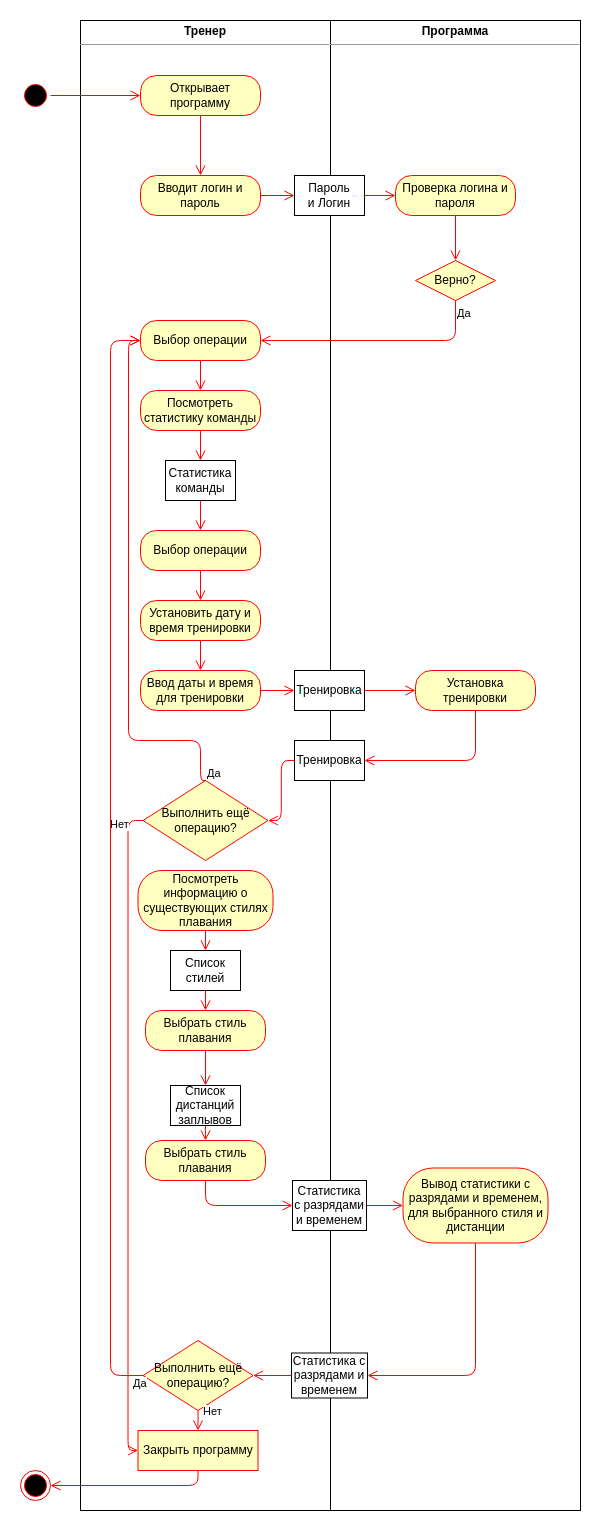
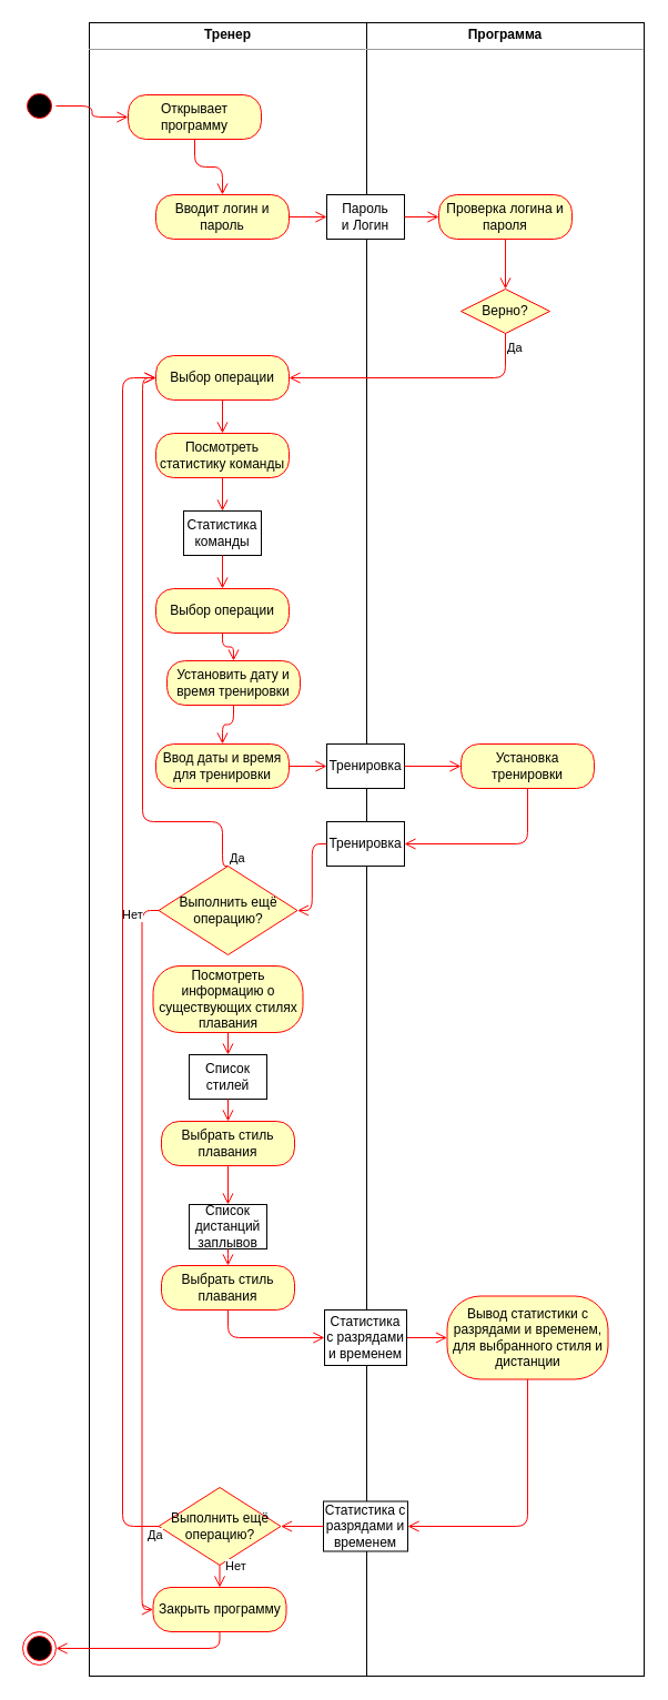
  <mxCell id="0" />
  <mxCell id="1" parent="0" />
  <mxCell id="2" value="&lt;p style=&quot;margin: 0px ; margin-top: 4px ; text-align: center&quot;&gt;&lt;b&gt;Тренер&lt;/b&gt;&lt;/p&gt;&lt;hr size=&quot;1&quot;&gt;&lt;div style=&quot;height: 2px&quot;&gt;&lt;/div&gt;" style="verticalAlign=top;align=left;overflow=fill;fontSize=12;fontFamily=Helvetica;html=1;" parent="1" vertex="1"><mxGeometry x="80" y="20" width="250" height="1490" as="geometry" /></mxCell>
  <mxCell id="3" value="&lt;p style=&quot;margin: 0px ; margin-top: 4px ; text-align: center&quot;&gt;&lt;b&gt;Программа&lt;/b&gt;&lt;/p&gt;&lt;hr size=&quot;1&quot;&gt;&lt;div style=&quot;height: 2px&quot;&gt;&lt;/div&gt;" style="verticalAlign=top;align=left;overflow=fill;fontSize=12;fontFamily=Helvetica;html=1;" parent="1" vertex="1"><mxGeometry x="330" y="20" width="250" height="1490" as="geometry" /></mxCell>
  <mxCell id="4" value="" style="ellipse;html=1;shape=startState;fillColor=#000000;strokeColor=#ff0000;" parent="1" vertex="1"><mxGeometry x="20" y="80" width="30" height="30" as="geometry" /></mxCell>
  <mxCell id="5" value="" style="edgeStyle=orthogonalEdgeStyle;html=1;verticalAlign=bottom;endArrow=open;endSize=8;strokeColor=#ff0000;" parent="1" source="4" target="6" edge="1"><mxGeometry relative="1" as="geometry"><mxPoint x="35" y="160" as="targetPoint" /></mxGeometry></mxCell>
- <mxCell id="6" value="Открывает программу" style="rounded=1;whiteSpace=wrap;html=1;arcSize=40;fontColor=#000000;fillColor=#ffffc0;strokeColor=#ff0000;" parent="1" vertex="1"><mxGeometry x="140" y="75" width="120" height="40" as="geometry" /></mxCell>
+ <mxCell id="6" value="Открывает программу" style="rounded=1;whiteSpace=wrap;html=1;arcSize=40;fontColor=#000000;fillColor=#ffffc0;strokeColor=#ff0000;" parent="1" vertex="1"><mxGeometry x="115" y="85" width="120" height="40" as="geometry" /></mxCell>
  <mxCell id="7" value="" style="edgeStyle=orthogonalEdgeStyle;html=1;verticalAlign=bottom;endArrow=open;endSize=8;strokeColor=#ff0000;entryX=0.5;entryY=0;entryDx=0;entryDy=0;" parent="1" source="6" target="8" edge="1"><mxGeometry relative="1" as="geometry"><mxPoint x="190" y="175" as="targetPoint" /></mxGeometry></mxCell>
  <mxCell id="8" value="Вводит логин и пароль" style="rounded=1;whiteSpace=wrap;html=1;arcSize=40;fontColor=#000000;fillColor=#ffffc0;strokeColor=#ff0000;" parent="1" vertex="1"><mxGeometry x="140" y="175" width="120" height="40" as="geometry" /></mxCell>
  <mxCell id="9" value="" style="edgeStyle=orthogonalEdgeStyle;html=1;verticalAlign=bottom;endArrow=open;endSize=8;strokeColor=#ff0000;entryX=0;entryY=0.5;entryDx=0;entryDy=0;" parent="1" source="8" target="34" edge="1"><mxGeometry relative="1" as="geometry"><mxPoint x="190" y="275" as="targetPoint" /></mxGeometry></mxCell>
  <mxCell id="10" value="Верно?" style="rhombus;whiteSpace=wrap;html=1;fillColor=#ffffc0;strokeColor=#ff0000;" parent="1" vertex="1"><mxGeometry x="415" y="260" width="80" height="40" as="geometry" /></mxCell>
  <mxCell id="11" value="Да" style="edgeStyle=orthogonalEdgeStyle;html=1;align=left;verticalAlign=top;endArrow=open;endSize=8;strokeColor=#ff0000;entryX=1;entryY=0.5;entryDx=0;entryDy=0;exitX=0.5;exitY=1;exitDx=0;exitDy=0;" parent="1" source="10" target="14" edge="1"><mxGeometry x="-1" relative="1" as="geometry"><mxPoint x="440" y="360" as="targetPoint" /></mxGeometry></mxCell>
  <mxCell id="12" value="Проверка логина и пароля" style="rounded=1;whiteSpace=wrap;html=1;arcSize=40;fontColor=#000000;fillColor=#ffffc0;strokeColor=#ff0000;" parent="1" vertex="1"><mxGeometry x="395" y="175" width="120" height="40" as="geometry" /></mxCell>
  <mxCell id="13" value="" style="edgeStyle=orthogonalEdgeStyle;html=1;verticalAlign=bottom;endArrow=open;endSize=8;strokeColor=#ff0000;exitX=0.5;exitY=1;exitDx=0;exitDy=0;" parent="1" source="12" target="10" edge="1"><mxGeometry relative="1" as="geometry"><mxPoint x="527.5" y="240" as="targetPoint" /><mxPoint x="382.5" y="240" as="sourcePoint" /></mxGeometry></mxCell>
  <mxCell id="14" value="Выбор операции" style="rounded=1;whiteSpace=wrap;html=1;arcSize=40;fontColor=#000000;fillColor=#ffffc0;strokeColor=#ff0000;" parent="1" vertex="1"><mxGeometry x="140" y="320" width="120" height="40" as="geometry" /></mxCell>
  <mxCell id="15" value="Посмотреть статистику команды" style="rounded=1;whiteSpace=wrap;html=1;arcSize=40;fontColor=#000000;fillColor=#ffffc0;strokeColor=#ff0000;" parent="1" vertex="1"><mxGeometry x="140" y="390" width="120" height="40" as="geometry" /></mxCell>
  <mxCell id="16" value="" style="edgeStyle=orthogonalEdgeStyle;html=1;verticalAlign=bottom;endArrow=open;endSize=8;strokeColor=#ff0000;" parent="1" source="14" target="15" edge="1"><mxGeometry relative="1" as="geometry"><mxPoint x="405" y="205" as="targetPoint" /><mxPoint x="260" y="205" as="sourcePoint" /></mxGeometry></mxCell>
- <mxCell id="17" value="Установить дату и время тренировки" style="rounded=1;whiteSpace=wrap;html=1;arcSize=40;fontColor=#000000;fillColor=#ffffc0;strokeColor=#ff0000;" parent="1" vertex="1"><mxGeometry x="140" y="600" width="120" height="40" as="geometry" /></mxCell>
+ <mxCell id="17" value="Установить дату и время тренировки" style="rounded=1;whiteSpace=wrap;html=1;arcSize=40;fontColor=#000000;fillColor=#ffffc0;strokeColor=#ff0000;" parent="1" vertex="1"><mxGeometry x="150" y="595" width="120" height="40" as="geometry" /></mxCell>
  <mxCell id="18" value="" style="edgeStyle=orthogonalEdgeStyle;html=1;verticalAlign=bottom;endArrow=open;endSize=8;strokeColor=#ff0000;exitX=0.5;exitY=1;exitDx=0;exitDy=0;" parent="1" source="15" target="36" edge="1"><mxGeometry relative="1" as="geometry"><mxPoint x="325" y="480" as="targetPoint" /><mxPoint x="180" y="480" as="sourcePoint" /></mxGeometry></mxCell>
  <mxCell id="19" value="Ввод даты и время для тренировки" style="rounded=1;whiteSpace=wrap;html=1;arcSize=40;fontColor=#000000;fillColor=#ffffc0;strokeColor=#ff0000;" parent="1" vertex="1"><mxGeometry x="140" y="670" width="120" height="40" as="geometry" /></mxCell>
  <mxCell id="20" value="Тренировка" style="rounded=0;whiteSpace=wrap;html=1;" parent="1" vertex="1"><mxGeometry x="294" y="670" width="70" height="40" as="geometry" /></mxCell>
  <mxCell id="21" value="" style="edgeStyle=orthogonalEdgeStyle;html=1;verticalAlign=bottom;endArrow=open;endSize=8;strokeColor=#ff0000;exitX=1;exitY=0.5;exitDx=0;exitDy=0;entryX=0;entryY=0.5;entryDx=0;entryDy=0;" parent="1" source="19" target="20" edge="1"><mxGeometry relative="1" as="geometry"><mxPoint x="200" y="520" as="targetPoint" /><mxPoint x="200" y="460" as="sourcePoint" /></mxGeometry></mxCell>
  <mxCell id="22" value="Установка тренировки" style="rounded=1;whiteSpace=wrap;html=1;arcSize=40;fontColor=#000000;fillColor=#ffffc0;strokeColor=#ff0000;" parent="1" vertex="1"><mxGeometry x="415" y="670" width="120" height="40" as="geometry" /></mxCell>
  <mxCell id="23" value="" style="edgeStyle=orthogonalEdgeStyle;html=1;verticalAlign=bottom;endArrow=open;endSize=8;strokeColor=#ff0000;exitX=1;exitY=0.5;exitDx=0;exitDy=0;" parent="1" source="20" target="22" edge="1"><mxGeometry relative="1" as="geometry"><mxPoint x="304" y="620" as="targetPoint" /><mxPoint x="360" y="610" as="sourcePoint" /></mxGeometry></mxCell>
  <mxCell id="24" value="" style="edgeStyle=orthogonalEdgeStyle;html=1;verticalAlign=bottom;endArrow=open;endSize=8;strokeColor=#ff0000;exitX=0.5;exitY=1;exitDx=0;exitDy=0;" parent="1" source="17" target="19" edge="1"><mxGeometry relative="1" as="geometry"><mxPoint x="314" y="630" as="targetPoint" /><mxPoint x="270" y="630" as="sourcePoint" /></mxGeometry></mxCell>
  <mxCell id="25" value="Тренировка" style="rounded=0;whiteSpace=wrap;html=1;" parent="1" vertex="1"><mxGeometry x="294" y="740" width="70" height="40" as="geometry" /></mxCell>
  <mxCell id="26" value="" style="edgeStyle=orthogonalEdgeStyle;html=1;verticalAlign=bottom;endArrow=open;endSize=8;strokeColor=#ff0000;exitX=0.5;exitY=1;exitDx=0;exitDy=0;entryX=1;entryY=0.5;entryDx=0;entryDy=0;" parent="1" source="22" target="25" edge="1"><mxGeometry relative="1" as="geometry"><mxPoint x="420" y="620" as="targetPoint" /><mxPoint x="370" y="620" as="sourcePoint" /></mxGeometry></mxCell>
  <mxCell id="27" value="" style="edgeStyle=orthogonalEdgeStyle;html=1;verticalAlign=bottom;endArrow=open;endSize=8;strokeColor=#ff0000;entryX=1;entryY=0.5;entryDx=0;entryDy=0;" parent="1" source="25" target="28" edge="1"><mxGeometry relative="1" as="geometry"><mxPoint x="250" y="710" as="targetPoint" /><mxPoint x="336" y="770" as="sourcePoint" /></mxGeometry></mxCell>
  <mxCell id="28" value="Выполнить ещё операцию?" style="rhombus;whiteSpace=wrap;html=1;fillColor=#ffffc0;strokeColor=#ff0000;" parent="1" vertex="1"><mxGeometry x="142.5" y="780" width="125" height="80" as="geometry" /></mxCell>
  <mxCell id="29" value="Нет" style="edgeStyle=orthogonalEdgeStyle;html=1;align=left;verticalAlign=bottom;endArrow=open;endSize=8;strokeColor=#ff0000;exitX=0;exitY=0.5;exitDx=0;exitDy=0;entryX=0;entryY=0.5;entryDx=0;entryDy=0;" parent="1" source="28" target="31" edge="1"><mxGeometry x="-0.969" y="13" relative="1" as="geometry"><mxPoint x="295" y="820" as="targetPoint" /><mxPoint x="-25" as="offset" /></mxGeometry></mxCell>
  <mxCell id="30" value="Да" style="edgeStyle=orthogonalEdgeStyle;html=1;align=left;verticalAlign=top;endArrow=open;endSize=8;strokeColor=#ff0000;entryX=0;entryY=0.5;entryDx=0;entryDy=0;exitX=0.5;exitY=0;exitDx=0;exitDy=0;" parent="1" source="28" target="14" edge="1"><mxGeometry x="-0.905" y="-5" relative="1" as="geometry"><mxPoint x="155" y="900" as="targetPoint" /><Array as="points"><mxPoint x="200" y="740" /><mxPoint x="128" y="740" /><mxPoint x="128" y="340" /></Array><mxPoint as="offset" /></mxGeometry></mxCell>
- <mxCell id="31" value="Закрыть программу" style="whiteSpace=wrap;html=1;arcSize=40;fontColor=#000000;fillColor=#ffffc0;strokeColor=#ff0000;rounded=0;" parent="1" vertex="1"><mxGeometry x="137.5" y="1430" width="120" height="40" as="geometry" /></mxCell>
+ <mxCell id="31" value="Закрыть программу" style="rounded=1;whiteSpace=wrap;html=1;arcSize=40;fontColor=#000000;fillColor=#ffffc0;strokeColor=#ff0000;" parent="1" vertex="1"><mxGeometry x="137.5" y="1430" width="120" height="40" as="geometry" /></mxCell>
  <mxCell id="32" value="" style="ellipse;html=1;shape=endState;fillColor=#000000;strokeColor=#ff0000;" parent="1" vertex="1"><mxGeometry x="20" y="1470" width="30" height="30" as="geometry" /></mxCell>
  <mxCell id="33" value="" style="edgeStyle=orthogonalEdgeStyle;html=1;verticalAlign=bottom;endArrow=open;endSize=8;strokeColor=#ff0000;exitX=0.5;exitY=1;exitDx=0;exitDy=0;entryX=1;entryY=0.5;entryDx=0;entryDy=0;" parent="1" source="31" target="32" edge="1"><mxGeometry relative="1" as="geometry"><mxPoint x="374" y="720" as="targetPoint" /><mxPoint x="480" y="640" as="sourcePoint" /></mxGeometry></mxCell>
  <mxCell id="34" value="Пароль&lt;br&gt;и Логин" style="rounded=0;whiteSpace=wrap;html=1;" parent="1" vertex="1"><mxGeometry x="294" y="175" width="70" height="40" as="geometry" /></mxCell>
  <mxCell id="35" value="" style="edgeStyle=orthogonalEdgeStyle;html=1;verticalAlign=bottom;endArrow=open;endSize=8;strokeColor=#ff0000;entryX=0;entryY=0.5;entryDx=0;entryDy=0;exitX=1;exitY=0.5;exitDx=0;exitDy=0;" parent="1" source="34" target="12" edge="1"><mxGeometry relative="1" as="geometry"><mxPoint x="304" y="205" as="targetPoint" /><mxPoint x="260" y="205" as="sourcePoint" /></mxGeometry></mxCell>
  <mxCell id="36" value="Статистика команды" style="rounded=0;whiteSpace=wrap;html=1;" parent="1" vertex="1"><mxGeometry x="165" y="460" width="70" height="40" as="geometry" /></mxCell>
  <mxCell id="37" value="" style="edgeStyle=orthogonalEdgeStyle;html=1;verticalAlign=bottom;endArrow=open;endSize=8;strokeColor=#ff0000;exitX=0.5;exitY=1;exitDx=0;exitDy=0;entryX=0.5;entryY=0;entryDx=0;entryDy=0;" parent="1" source="36" target="38" edge="1"><mxGeometry relative="1" as="geometry"><mxPoint x="200" y="600" as="targetPoint" /><mxPoint x="200" y="575" as="sourcePoint" /></mxGeometry></mxCell>
  <mxCell id="38" value="Выбор операции" style="rounded=1;whiteSpace=wrap;html=1;arcSize=40;fontColor=#000000;fillColor=#ffffc0;strokeColor=#ff0000;" parent="1" vertex="1"><mxGeometry x="140" y="530" width="120" height="40" as="geometry" /></mxCell>
  <mxCell id="39" value="" style="edgeStyle=orthogonalEdgeStyle;html=1;verticalAlign=bottom;endArrow=open;endSize=8;strokeColor=#ff0000;" parent="1" source="38" target="17" edge="1"><mxGeometry relative="1" as="geometry"><mxPoint x="210" y="800" as="targetPoint" /><mxPoint x="210" y="760" as="sourcePoint" /></mxGeometry></mxCell>
  <mxCell id="40" value="Посмотреть информацию о существующих стилях плавания" style="rounded=1;whiteSpace=wrap;html=1;arcSize=40;fontColor=#000000;fillColor=#ffffc0;strokeColor=#ff0000;" parent="1" vertex="1"><mxGeometry x="137.5" y="870" width="135" height="60" as="geometry" /></mxCell>
  <mxCell id="41" value="Выбрать стиль плавания" style="rounded=1;whiteSpace=wrap;html=1;arcSize=40;fontColor=#000000;fillColor=#ffffc0;strokeColor=#ff0000;" parent="1" vertex="1"><mxGeometry x="145" y="1010" width="120" height="40" as="geometry" /></mxCell>
  <mxCell id="42" value="Вывод статистики с разрядами и временем, для выбранного стиля и дистанции" style="rounded=1;whiteSpace=wrap;html=1;arcSize=40;fontColor=#000000;fillColor=#ffffc0;strokeColor=#ff0000;" parent="1" vertex="1"><mxGeometry x="402.5" y="1167.5" width="145" height="75" as="geometry" /></mxCell>
  <mxCell id="43" value="Статистика с разрядами и временем" style="rounded=0;whiteSpace=wrap;html=1;" parent="1" vertex="1"><mxGeometry x="291" y="1352.5" width="76" height="45" as="geometry" /></mxCell>
  <mxCell id="44" value="Список стилей" style="rounded=0;whiteSpace=wrap;html=1;" parent="1" vertex="1"><mxGeometry x="170" y="950" width="70" height="40" as="geometry" /></mxCell>
  <mxCell id="45" value="Выполнить ещё операцию?" style="rhombus;whiteSpace=wrap;html=1;fillColor=#ffffc0;strokeColor=#ff0000;" parent="1" vertex="1"><mxGeometry x="142.5" y="1340" width="110" height="70" as="geometry" /></mxCell>
  <mxCell id="46" value="Нет" style="edgeStyle=orthogonalEdgeStyle;html=1;align=left;verticalAlign=bottom;endArrow=open;endSize=8;strokeColor=#ff0000;entryX=0.5;entryY=0;entryDx=0;entryDy=0;" parent="1" source="45" target="31" edge="1"><mxGeometry y="3" relative="1" as="geometry"><mxPoint x="350" y="1240" as="targetPoint" /><mxPoint as="offset" /></mxGeometry></mxCell>
  <mxCell id="47" value="Да" style="edgeStyle=orthogonalEdgeStyle;html=1;align=left;verticalAlign=top;endArrow=open;endSize=8;strokeColor=#ff0000;entryX=0;entryY=0.5;entryDx=0;entryDy=0;" parent="1" source="45" target="14" edge="1"><mxGeometry x="-0.977" y="-5" relative="1" as="geometry"><mxPoint x="210" y="1320" as="targetPoint" /><Array as="points"><mxPoint x="110" y="1375" /><mxPoint x="110" y="340" /></Array><mxPoint x="1" as="offset" /></mxGeometry></mxCell>
  <mxCell id="48" value="" style="edgeStyle=orthogonalEdgeStyle;html=1;verticalAlign=bottom;endArrow=open;endSize=8;strokeColor=#ff0000;exitX=0.5;exitY=1;exitDx=0;exitDy=0;" parent="1" source="40" target="44" edge="1"><mxGeometry relative="1" as="geometry"><mxPoint x="210" y="680" as="targetPoint" /><mxPoint x="220" y="650" as="sourcePoint" /></mxGeometry></mxCell>
  <mxCell id="49" value="" style="edgeStyle=orthogonalEdgeStyle;html=1;verticalAlign=bottom;endArrow=open;endSize=8;strokeColor=#ff0000;entryX=0.5;entryY=0;entryDx=0;entryDy=0;exitX=0.5;exitY=1;exitDx=0;exitDy=0;" parent="1" source="44" target="41" edge="1"><mxGeometry relative="1" as="geometry"><mxPoint x="215" y="1030" as="targetPoint" /><mxPoint x="205" y="1060" as="sourcePoint" /></mxGeometry></mxCell>
  <mxCell id="50" value="" style="edgeStyle=orthogonalEdgeStyle;html=1;verticalAlign=bottom;endArrow=open;endSize=8;strokeColor=#ff0000;entryX=0.5;entryY=0;entryDx=0;entryDy=0;" parent="1" source="41" target="55" edge="1"><mxGeometry relative="1" as="geometry"><mxPoint x="215" y="1100" as="targetPoint" /><mxPoint x="215" y="1070" as="sourcePoint" /></mxGeometry></mxCell>
  <mxCell id="51" value="" style="edgeStyle=orthogonalEdgeStyle;html=1;verticalAlign=bottom;endArrow=open;endSize=8;strokeColor=#ff0000;entryX=0;entryY=0.5;entryDx=0;entryDy=0;exitX=0.5;exitY=1;exitDx=0;exitDy=0;" parent="1" source="56" target="58" edge="1"><mxGeometry relative="1" as="geometry"><mxPoint x="294" y="1180" as="targetPoint" /><mxPoint x="225" y="1080" as="sourcePoint" /></mxGeometry></mxCell>
  <mxCell id="52" value="" style="edgeStyle=orthogonalEdgeStyle;html=1;verticalAlign=bottom;endArrow=open;endSize=8;strokeColor=#ff0000;exitX=1;exitY=0.5;exitDx=0;exitDy=0;" parent="1" source="58" target="42" edge="1"><mxGeometry relative="1" as="geometry"><mxPoint x="304" y="1190" as="targetPoint" /><mxPoint x="364" y="1180" as="sourcePoint" /></mxGeometry></mxCell>
  <mxCell id="53" value="" style="edgeStyle=orthogonalEdgeStyle;html=1;verticalAlign=bottom;endArrow=open;endSize=8;strokeColor=#ff0000;exitX=0.5;exitY=1;exitDx=0;exitDy=0;entryX=1;entryY=0.5;entryDx=0;entryDy=0;" parent="1" source="42" target="43" edge="1"><mxGeometry relative="1" as="geometry"><mxPoint x="425" y="1190" as="targetPoint" /><mxPoint x="374" y="1190" as="sourcePoint" /></mxGeometry></mxCell>
  <mxCell id="54" value="" style="edgeStyle=orthogonalEdgeStyle;html=1;verticalAlign=bottom;endArrow=open;endSize=8;strokeColor=#ff0000;entryX=1;entryY=0.5;entryDx=0;entryDy=0;" parent="1" source="43" target="45" edge="1"><mxGeometry relative="1" as="geometry"><mxPoint x="435" y="1200" as="targetPoint" /><mxPoint x="384" y="1200" as="sourcePoint" /></mxGeometry></mxCell>
  <mxCell id="55" value="Список дистанций заплывов" style="rounded=0;whiteSpace=wrap;html=1;" vertex="1" parent="1"><mxGeometry x="170" y="1085" width="70" height="40" as="geometry" /></mxCell>
  <mxCell id="56" value="Выбрать стиль плавания" style="rounded=1;whiteSpace=wrap;html=1;arcSize=40;fontColor=#000000;fillColor=#ffffc0;strokeColor=#ff0000;" vertex="1" parent="1"><mxGeometry x="145" y="1140" width="120" height="40" as="geometry" /></mxCell>
  <mxCell id="57" value="" style="edgeStyle=orthogonalEdgeStyle;html=1;verticalAlign=bottom;endArrow=open;endSize=8;strokeColor=#ff0000;entryX=0.5;entryY=0;entryDx=0;entryDy=0;" edge="1" parent="1" source="55" target="56"><mxGeometry relative="1" as="geometry"><mxPoint x="215" y="1080" as="targetPoint" /><mxPoint x="215" y="1060" as="sourcePoint" /></mxGeometry></mxCell>
  <mxCell id="58" value="Статистика с разрядами и временем" style="rounded=0;whiteSpace=wrap;html=1;" vertex="1" parent="1"><mxGeometry x="292" y="1180" width="74" height="50" as="geometry" /></mxCell>
